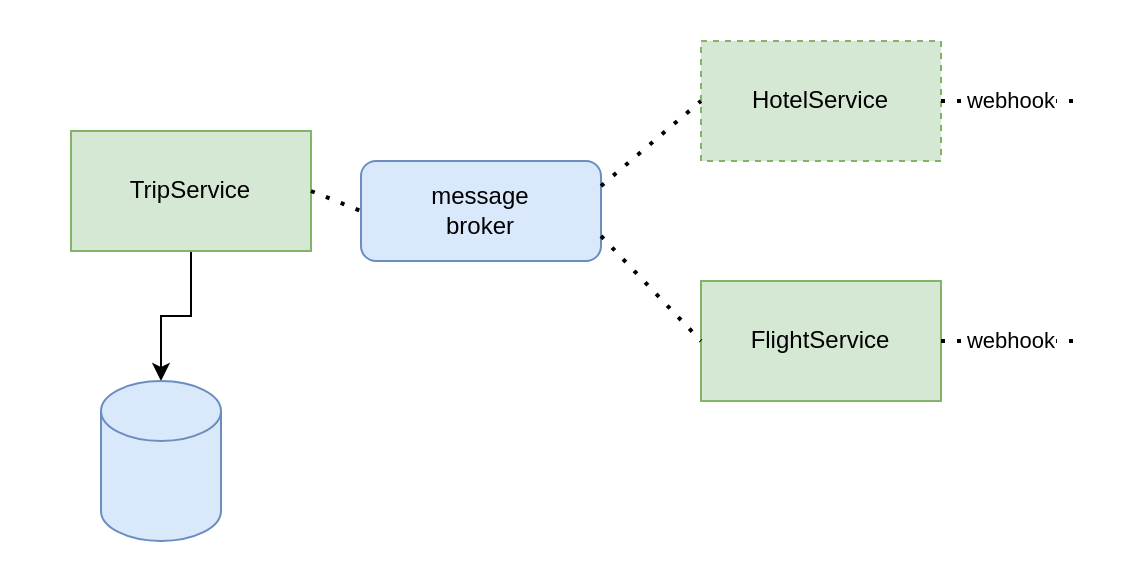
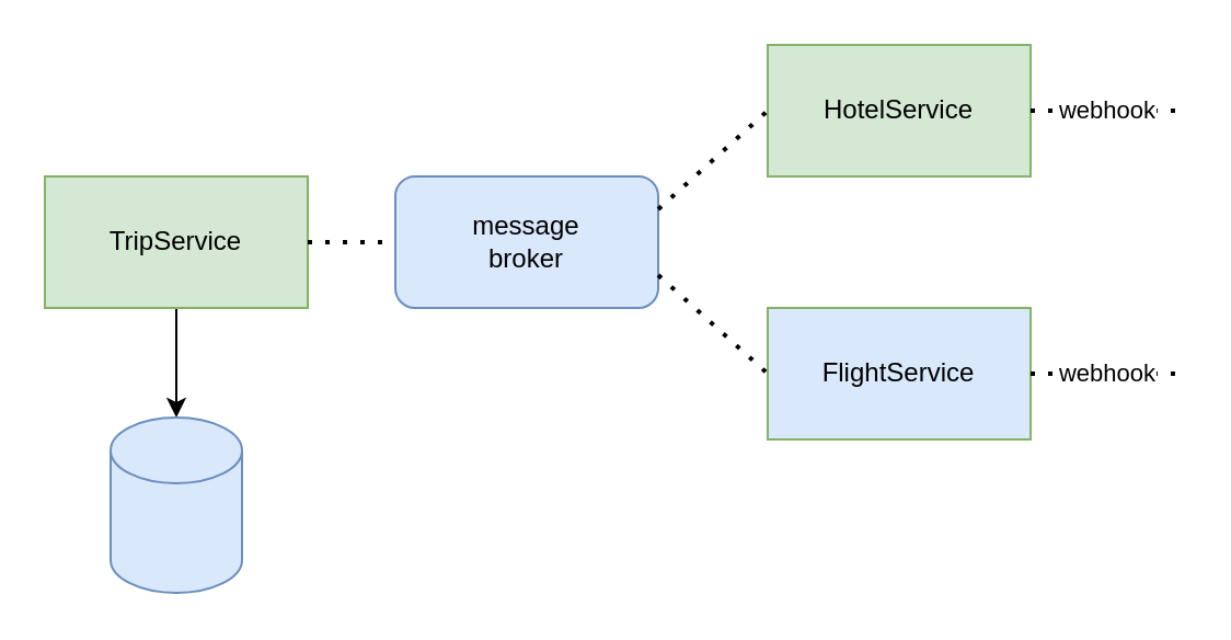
  <mxCell id="0" />
  <mxCell id="1" parent="0" />
  <mxCell id="2" style="edgeStyle=orthogonalEdgeStyle;rounded=0;orthogonalLoop=1;jettySize=auto;html=1;exitX=0.5;exitY=1;exitDx=0;exitDy=0;entryX=0.5;entryY=0;entryDx=0;entryDy=0;entryPerimeter=0;" edge="1" parent="1" source="3" target="12"><mxGeometry relative="1" as="geometry" /></mxCell>
- <mxCell id="3" value="TripService" style="rounded=0;whiteSpace=wrap;html=1;fillColor=#d5e8d4;strokeColor=#82b366;" vertex="1" parent="1"><mxGeometry x="35" y="65" width="120" height="60" as="geometry" /></mxCell>
- <mxCell id="4" value="HotelService" style="rounded=0;whiteSpace=wrap;html=1;fillColor=#d5e8d4;strokeColor=#82b366;dashed=1;" vertex="1" parent="1"><mxGeometry x="350" y="20" width="120" height="60" as="geometry" /></mxCell>
- <mxCell id="5" value="FlightService" style="rounded=0;whiteSpace=wrap;html=1;fillColor=#d5e8d4;strokeColor=#82b366;" vertex="1" parent="1"><mxGeometry x="350" y="140" width="120" height="60" as="geometry" /></mxCell>
- <mxCell id="6" value="message&lt;br&gt;broker" style="rounded=1;whiteSpace=wrap;html=1;fillColor=#dae8fc;strokeColor=#6c8ebf;" vertex="1" parent="1"><mxGeometry x="180" y="80" width="120" height="50" as="geometry" /></mxCell>
+ <mxCell id="3" value="TripService" style="rounded=0;whiteSpace=wrap;html=1;fillColor=#d5e8d4;strokeColor=#82b366;" vertex="1" parent="1"><mxGeometry x="20" y="80" width="120" height="60" as="geometry" /></mxCell>
+ <mxCell id="4" value="HotelService" style="rounded=0;whiteSpace=wrap;html=1;fillColor=#d5e8d4;strokeColor=#82b366;" vertex="1" parent="1"><mxGeometry x="350" y="20" width="120" height="60" as="geometry" /></mxCell>
+ <mxCell id="5" value="FlightService" style="rounded=0;whiteSpace=wrap;html=1;fillColor=#dae8fc;strokeColor=#82b366;" vertex="1" parent="1"><mxGeometry x="350" y="140" width="120" height="60" as="geometry" /></mxCell>
+ <mxCell id="6" value="message&lt;br&gt;broker" style="rounded=1;whiteSpace=wrap;html=1;fillColor=#dae8fc;strokeColor=#6c8ebf;" vertex="1" parent="1"><mxGeometry x="180" y="80" width="120" height="60" as="geometry" /></mxCell>
  <mxCell id="7" value="" style="endArrow=none;dashed=1;html=1;dashPattern=1 3;strokeWidth=2;exitX=1;exitY=0.5;exitDx=0;exitDy=0;entryX=0;entryY=0.5;entryDx=0;entryDy=0;" edge="1" parent="1" source="3" target="6"><mxGeometry width="50" height="50" relative="1" as="geometry"><mxPoint x="180" y="190" as="sourcePoint" /><mxPoint x="230" y="140" as="targetPoint" /></mxGeometry></mxCell>
  <mxCell id="8" value="" style="endArrow=none;dashed=1;html=1;dashPattern=1 3;strokeWidth=2;exitX=1;exitY=0.25;exitDx=0;exitDy=0;entryX=0;entryY=0.5;entryDx=0;entryDy=0;" edge="1" parent="1" source="6" target="4"><mxGeometry width="50" height="50" relative="1" as="geometry"><mxPoint x="360" y="100" as="sourcePoint" /><mxPoint x="430" y="100" as="targetPoint" /></mxGeometry></mxCell>
  <mxCell id="9" value="" style="endArrow=none;dashed=1;html=1;dashPattern=1 3;strokeWidth=2;exitX=1;exitY=0.75;exitDx=0;exitDy=0;entryX=0;entryY=0.5;entryDx=0;entryDy=0;" edge="1" parent="1" source="6" target="5"><mxGeometry width="50" height="50" relative="1" as="geometry"><mxPoint x="370" y="120" as="sourcePoint" /><mxPoint x="440" y="120" as="targetPoint" /></mxGeometry></mxCell>
  <mxCell id="10" value="webhook" style="endArrow=none;dashed=1;html=1;dashPattern=1 3;strokeWidth=2;exitX=1;exitY=0.5;exitDx=0;exitDy=0;" edge="1" parent="1" source="4"><mxGeometry width="50" height="50" relative="1" as="geometry"><mxPoint x="520" y="60" as="sourcePoint" /><mxPoint x="540" y="50" as="targetPoint" /></mxGeometry></mxCell>
  <mxCell id="11" value="webhook" style="endArrow=none;dashed=1;html=1;dashPattern=1 3;strokeWidth=2;" edge="1" parent="1"><mxGeometry width="50" height="50" relative="1" as="geometry"><mxPoint x="470" y="170" as="sourcePoint" /><mxPoint x="540" y="170" as="targetPoint" /></mxGeometry></mxCell>
  <mxCell id="12" value="" style="shape=cylinder3;whiteSpace=wrap;html=1;boundedLbl=1;backgroundOutline=1;size=15;fillColor=#dae8fc;strokeColor=#6c8ebf;" vertex="1" parent="1"><mxGeometry x="50" y="190" width="60" height="80" as="geometry" /></mxCell>
